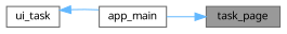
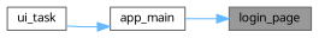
  digraph {
    fontname="Noto Sans"
    rankdir=RL
    node [color=grey40 fillcolor=white fontname="Noto Sans" fontsize=10 shape=box style=filled]
    edge [color=steelblue1 dir=back fontname="Noto Sans" fontsize=10 labelfontname=Helvetica labelfontsize=10 style=solid]
-   n1 [color=gray40 fillcolor=grey60 fontcolor=black height=0.2 label=task_page width=0.4]
+   n1 [color=gray40 fillcolor=grey60 fontcolor=black height=0.2 label=login_page width=0.4]
    n2 [height=0.2 label=app_main width=0.4]
    n3 [height=0.2 label=ui_task width=0.4]
    n1 -> n2
-   n3 -> n2
+   n2 -> n3
  }
